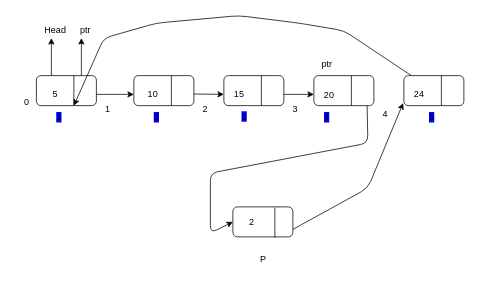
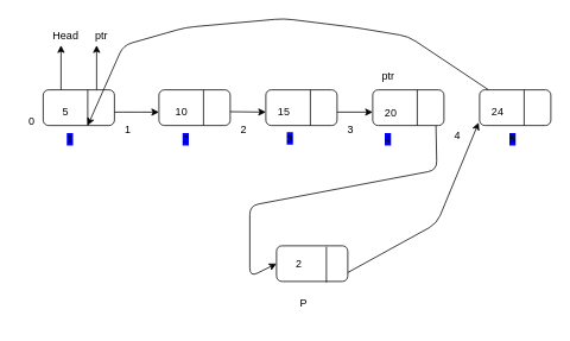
  <mxCell id="0" />
  <mxCell id="1" parent="0" />
  <mxCell id="2" value="" style="rounded=1;whiteSpace=wrap;html=1;" vertex="1" parent="1"><mxGeometry x="48" y="100" width="80" height="40" as="geometry" /></mxCell>
  <mxCell id="3" value="" style="endArrow=none;html=1;" edge="1" parent="1"><mxGeometry width="50" height="50" relative="1" as="geometry"><mxPoint x="98" y="140" as="sourcePoint" /><mxPoint x="98" y="100" as="targetPoint" /></mxGeometry></mxCell>
  <mxCell id="4" value="" style="rounded=1;whiteSpace=wrap;html=1;" vertex="1" parent="1"><mxGeometry x="178" y="100" width="80" height="40" as="geometry" /></mxCell>
  <mxCell id="5" value="" style="endArrow=none;html=1;" edge="1" parent="1"><mxGeometry width="50" height="50" relative="1" as="geometry"><mxPoint x="228" y="140" as="sourcePoint" /><mxPoint x="228" y="100" as="targetPoint" /></mxGeometry></mxCell>
  <mxCell id="6" value="" style="rounded=1;whiteSpace=wrap;html=1;" vertex="1" parent="1"><mxGeometry x="298" y="100" width="80" height="40" as="geometry" /></mxCell>
  <mxCell id="7" value="" style="endArrow=none;html=1;" edge="1" parent="1"><mxGeometry width="50" height="50" relative="1" as="geometry"><mxPoint x="348" y="140" as="sourcePoint" /><mxPoint x="348" y="100" as="targetPoint" /></mxGeometry></mxCell>
  <mxCell id="8" value="" style="edgeStyle=none;html=1;entryX=0;entryY=0.5;entryDx=0;entryDy=0;" edge="1" parent="1" target="24"><mxGeometry relative="1" as="geometry"><mxPoint x="489" y="140" as="sourcePoint" /><mxPoint x="280" y="310" as="targetPoint" /><Array as="points"><mxPoint x="490" y="190" /><mxPoint x="280" y="230" /><mxPoint x="280" y="310" /></Array></mxGeometry></mxCell>
  <mxCell id="9" value="" style="rounded=1;whiteSpace=wrap;html=1;" vertex="1" parent="1"><mxGeometry x="418" y="100" width="80" height="40" as="geometry" /></mxCell>
  <mxCell id="10" value="" style="endArrow=none;html=1;" edge="1" parent="1"><mxGeometry width="50" height="50" relative="1" as="geometry"><mxPoint x="468" y="140" as="sourcePoint" /><mxPoint x="468" y="100" as="targetPoint" /></mxGeometry></mxCell>
  <mxCell id="11" style="edgeStyle=none;html=1;" edge="1" parent="1" source="12"><mxGeometry relative="1" as="geometry"><mxPoint x="98" y="140" as="targetPoint" /><Array as="points"><mxPoint x="458" y="40" /><mxPoint x="398" y="30" /><mxPoint x="318" y="20" /><mxPoint x="208" y="30" /><mxPoint x="138" y="50" /></Array></mxGeometry></mxCell>
  <mxCell id="12" value="" style="rounded=1;whiteSpace=wrap;html=1;" vertex="1" parent="1"><mxGeometry x="538" y="100" width="80" height="40" as="geometry" /></mxCell>
  <mxCell id="13" value="" style="endArrow=none;html=1;" edge="1" parent="1"><mxGeometry width="50" height="50" relative="1" as="geometry"><mxPoint x="588" y="140" as="sourcePoint" /><mxPoint x="588" y="100" as="targetPoint" /></mxGeometry></mxCell>
  <mxCell id="14" value="5" style="text;html=1;align=center;verticalAlign=middle;resizable=0;points=[];autosize=1;strokeColor=none;fillColor=none;" vertex="1" parent="1"><mxGeometry x="58" y="110" width="30" height="30" as="geometry" /></mxCell>
  <mxCell id="15" value="10" style="text;html=1;align=center;verticalAlign=middle;resizable=0;points=[];autosize=1;strokeColor=none;fillColor=none;" vertex="1" parent="1"><mxGeometry x="183" y="110" width="40" height="30" as="geometry" /></mxCell>
  <mxCell id="16" value="15" style="text;html=1;align=center;verticalAlign=middle;resizable=0;points=[];autosize=1;strokeColor=none;fillColor=none;" vertex="1" parent="1"><mxGeometry x="298" y="110" width="40" height="30" as="geometry" /></mxCell>
  <mxCell id="17" value="20" style="text;html=1;align=center;verticalAlign=middle;resizable=0;points=[];autosize=1;strokeColor=none;fillColor=none;" vertex="1" parent="1"><mxGeometry x="418" y="111" width="40" height="30" as="geometry" /></mxCell>
  <mxCell id="18" value="24" style="text;html=1;align=center;verticalAlign=middle;resizable=0;points=[];autosize=1;strokeColor=none;fillColor=none;" vertex="1" parent="1"><mxGeometry x="538" y="110" width="40" height="30" as="geometry" /></mxCell>
  <mxCell id="19" value="" style="endArrow=classic;html=1;exitX=1;exitY=0.5;exitDx=0;exitDy=0;entryX=0;entryY=0.5;entryDx=0;entryDy=0;" edge="1" parent="1"><mxGeometry width="50" height="50" relative="1" as="geometry"><mxPoint x="128" y="125" as="sourcePoint" /><mxPoint x="178" y="125" as="targetPoint" /><Array as="points"><mxPoint x="148" y="125" /></Array></mxGeometry></mxCell>
  <mxCell id="20" value="" style="endArrow=classic;html=1;exitX=1;exitY=0.5;exitDx=0;exitDy=0;" edge="1" parent="1"><mxGeometry width="50" height="50" relative="1" as="geometry"><mxPoint x="258" y="124.5" as="sourcePoint" /><mxPoint x="298" y="125" as="targetPoint" /></mxGeometry></mxCell>
  <mxCell id="21" value="" style="endArrow=classic;html=1;" edge="1" parent="1"><mxGeometry width="50" height="50" relative="1" as="geometry"><mxPoint x="378" y="125" as="sourcePoint" /><mxPoint x="418" y="125" as="targetPoint" /></mxGeometry></mxCell>
  <mxCell id="22" value="" style="endArrow=classic;html=1;" edge="1" parent="1"><mxGeometry width="50" height="50" relative="1" as="geometry"><mxPoint x="68" y="100" as="sourcePoint" /><mxPoint x="68" y="50" as="targetPoint" /></mxGeometry></mxCell>
  <mxCell id="23" value="Head" style="text;html=1;align=center;verticalAlign=middle;resizable=0;points=[];autosize=1;strokeColor=none;fillColor=none;" vertex="1" parent="1"><mxGeometry x="48" y="25" width="50" height="30" as="geometry" /></mxCell>
  <mxCell id="24" value="" style="rounded=1;whiteSpace=wrap;html=1;" vertex="1" parent="1"><mxGeometry x="310" y="275" width="80" height="40" as="geometry" /></mxCell>
  <mxCell id="25" value="" style="endArrow=none;html=1;" edge="1" parent="1"><mxGeometry width="50" height="50" relative="1" as="geometry"><mxPoint x="366" y="316" as="sourcePoint" /><mxPoint x="366" y="276" as="targetPoint" /></mxGeometry></mxCell>
  <mxCell id="26" value="2" style="text;html=1;align=center;verticalAlign=middle;resizable=0;points=[];autosize=1;strokeColor=none;fillColor=none;" vertex="1" parent="1"><mxGeometry x="320" y="280" width="30" height="30" as="geometry" /></mxCell>
  <mxCell id="27" value="" style="endArrow=classic;html=1;" edge="1" parent="1"><mxGeometry width="50" height="50" relative="1" as="geometry"><mxPoint x="108" y="100" as="sourcePoint" /><mxPoint x="108" y="50" as="targetPoint" /></mxGeometry></mxCell>
  <mxCell id="28" value="ptr" style="text;html=1;align=center;verticalAlign=middle;resizable=0;points=[];autosize=1;strokeColor=none;fillColor=none;" vertex="1" parent="1"><mxGeometry x="93" y="25" width="40" height="30" as="geometry" /></mxCell>
  <mxCell id="29" value="" style="edgeStyle=none;html=1;exitX=1;exitY=0.75;exitDx=0;exitDy=0;entryX=-0.025;entryY=0.889;entryDx=0;entryDy=0;entryPerimeter=0;" edge="1" parent="1" source="24" target="18"><mxGeometry relative="1" as="geometry"><mxPoint x="445" y="345" as="targetPoint" /><Array as="points"><mxPoint x="490" y="250" /></Array></mxGeometry></mxCell>
- <mxCell id="30" value="P" style="text;html=1;align=center;verticalAlign=middle;resizable=0;points=[];autosize=1;strokeColor=none;fillColor=none;" vertex="1" parent="1"><mxGeometry x="335" y="330" width="30" height="30" as="geometry" /></mxCell>
+ <mxCell id="30" value="P" style="text;html=1;align=center;verticalAlign=middle;resizable=0;points=[];autosize=1;strokeColor=none;fillColor=none;" vertex="1" parent="1"><mxGeometry x="325" y="325" width="30" height="30" as="geometry" /></mxCell>
  <mxCell id="31" value="0" style="text;html=1;align=center;verticalAlign=middle;resizable=0;points=[];autosize=1;strokeColor=none;fillColor=none;" vertex="1" parent="1"><mxGeometry x="20" y="120" width="30" height="30" as="geometry" /></mxCell>
  <mxCell id="32" value="1" style="text;html=1;align=center;verticalAlign=middle;resizable=0;points=[];autosize=1;strokeColor=none;fillColor=none;" vertex="1" parent="1"><mxGeometry x="128" y="130" width="30" height="30" as="geometry" /></mxCell>
  <mxCell id="33" value="2" style="text;html=1;align=center;verticalAlign=middle;resizable=0;points=[];autosize=1;strokeColor=none;fillColor=none;" vertex="1" parent="1"><mxGeometry x="258" y="130" width="30" height="30" as="geometry" /></mxCell>
  <mxCell id="34" value="3" style="text;html=1;align=center;verticalAlign=middle;resizable=0;points=[];autosize=1;strokeColor=none;fillColor=none;" vertex="1" parent="1"><mxGeometry x="378" y="130" width="30" height="30" as="geometry" /></mxCell>
  <mxCell id="35" value="4" style="text;html=1;align=center;verticalAlign=middle;resizable=0;points=[];autosize=1;strokeColor=none;fillColor=none;" vertex="1" parent="1"><mxGeometry x="498" y="136" width="30" height="30" as="geometry" /></mxCell>
  <mxCell id="36" value="&lt;span style=&quot;background-color: rgb(0, 0, 255);&quot;&gt;2&lt;/span&gt;" style="text;html=1;align=center;verticalAlign=middle;resizable=0;points=[];autosize=1;strokeColor=none;fillColor=none;" vertex="1" parent="1"><mxGeometry x="193" y="141" width="30" height="30" as="geometry" /></mxCell>
  <mxCell id="37" value="&lt;span style=&quot;background-color: rgb(0, 0, 255);&quot;&gt;1&lt;/span&gt;" style="text;html=1;align=center;verticalAlign=middle;resizable=0;points=[];autosize=1;strokeColor=none;fillColor=none;" vertex="1" parent="1"><mxGeometry x="63" y="141" width="30" height="30" as="geometry" /></mxCell>
  <mxCell id="38" value="&lt;span style=&quot;background-color: rgb(0, 0, 255);&quot;&gt;3&lt;/span&gt;" style="text;html=1;align=center;verticalAlign=middle;resizable=0;points=[];autosize=1;strokeColor=none;fillColor=none;" vertex="1" parent="1"><mxGeometry x="310" y="140" width="30" height="30" as="geometry" /></mxCell>
  <mxCell id="39" value="&lt;span style=&quot;background-color: rgb(0, 0, 255);&quot;&gt;4&lt;/span&gt;" style="text;html=1;align=center;verticalAlign=middle;resizable=0;points=[];autosize=1;strokeColor=none;fillColor=none;" vertex="1" parent="1"><mxGeometry x="420" y="141" width="30" height="30" as="geometry" /></mxCell>
  <mxCell id="40" value="&lt;span style=&quot;background-color: rgb(0, 0, 255);&quot;&gt;5&lt;/span&gt;" style="text;html=1;align=center;verticalAlign=middle;resizable=0;points=[];autosize=1;strokeColor=none;fillColor=none;" vertex="1" parent="1"><mxGeometry x="560" y="141" width="30" height="30" as="geometry" /></mxCell>
  <mxCell id="41" value="ptr" style="text;html=1;align=center;verticalAlign=middle;resizable=0;points=[];autosize=1;strokeColor=none;fillColor=none;" vertex="1" parent="1"><mxGeometry x="415" y="70" width="40" height="30" as="geometry" /></mxCell>
